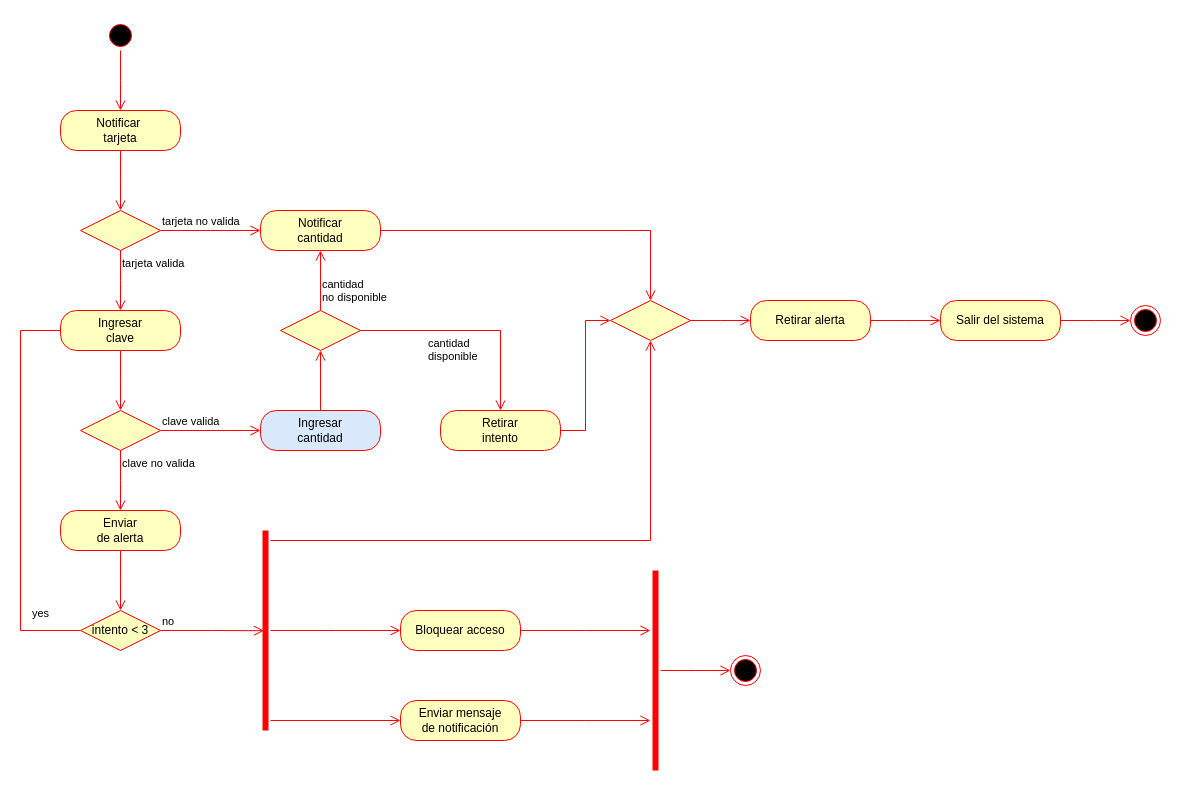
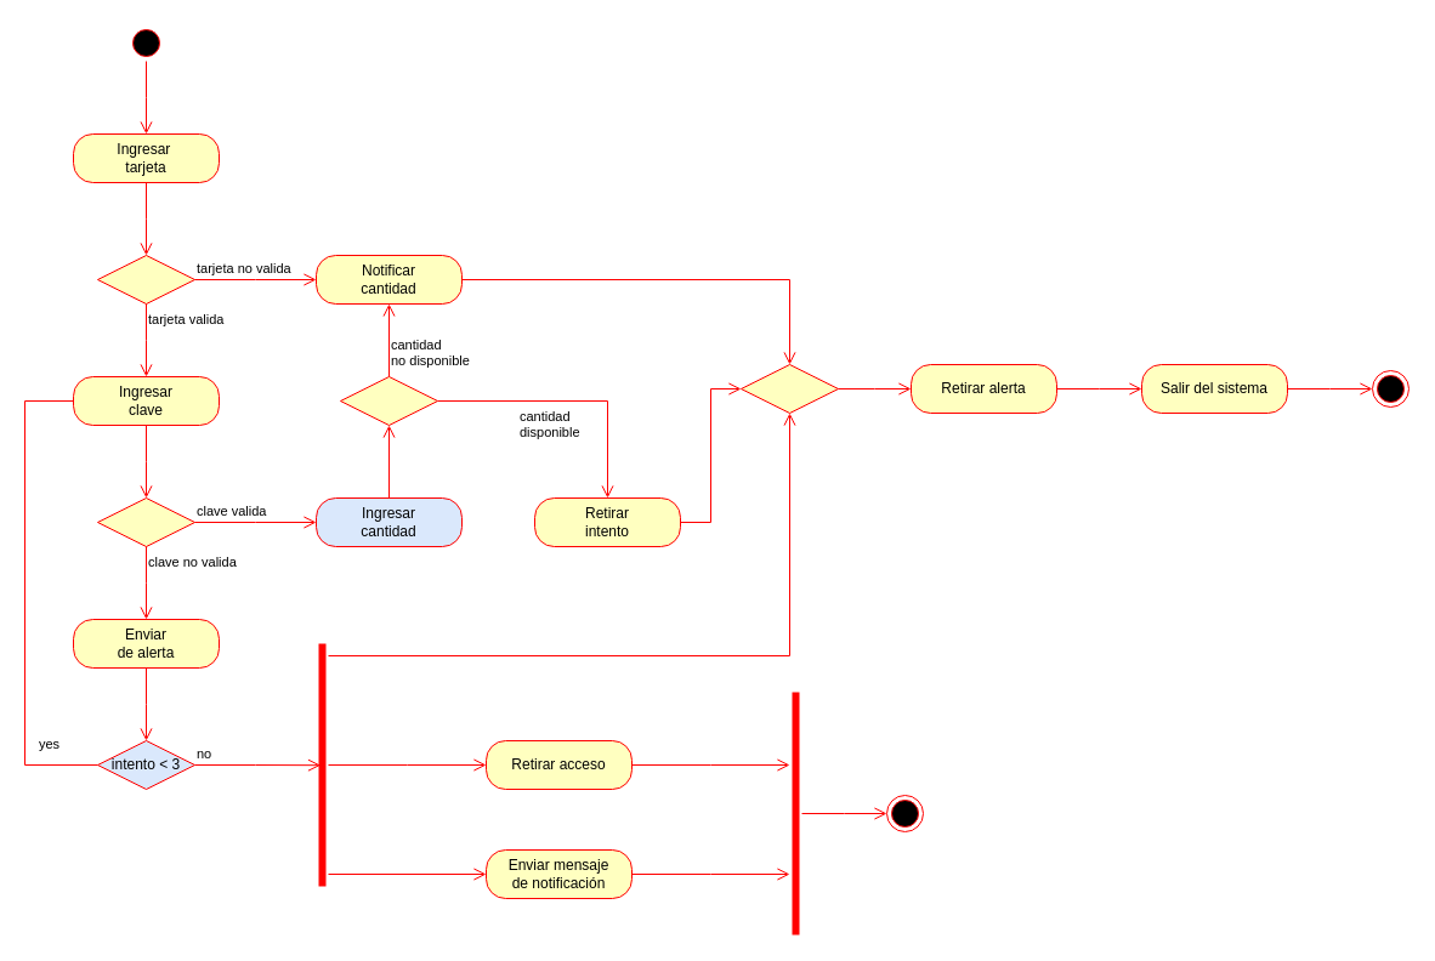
  <mxCell id="0" />
  <mxCell id="1" parent="0" />
  <mxCell id="2" value="" style="ellipse;html=1;shape=startState;fillColor=#000000;strokeColor=#ff0000;" vertex="1" parent="1"><mxGeometry x="105" y="20" width="30" height="30" as="geometry" /></mxCell>
  <mxCell id="3" value="" style="edgeStyle=orthogonalEdgeStyle;html=1;verticalAlign=bottom;endArrow=open;endSize=8;strokeColor=#ff0000;rounded=0;" edge="1" source="2" parent="1"><mxGeometry relative="1" as="geometry"><mxPoint x="120" y="110" as="targetPoint" /></mxGeometry></mxCell>
- <mxCell id="4" value="Notificar&amp;nbsp;&lt;br&gt;tarjeta" style="rounded=1;whiteSpace=wrap;html=1;arcSize=40;fontColor=#000000;fillColor=#ffffc0;strokeColor=#ff0000;" vertex="1" parent="1"><mxGeometry x="60" y="110" width="120" height="40" as="geometry" /></mxCell>
+ <mxCell id="4" value="Ingresar&amp;nbsp;&lt;br&gt;tarjeta" style="rounded=1;whiteSpace=wrap;html=1;arcSize=40;fontColor=#000000;fillColor=#ffffc0;strokeColor=#ff0000;" vertex="1" parent="1"><mxGeometry x="60" y="110" width="120" height="40" as="geometry" /></mxCell>
  <mxCell id="5" value="" style="edgeStyle=orthogonalEdgeStyle;html=1;verticalAlign=bottom;endArrow=open;endSize=8;strokeColor=#ff0000;rounded=0;" edge="1" source="4" parent="1"><mxGeometry relative="1" as="geometry"><mxPoint x="120" y="210" as="targetPoint" /></mxGeometry></mxCell>
  <mxCell id="6" value="" style="rhombus;whiteSpace=wrap;html=1;fillColor=#ffffc0;strokeColor=#ff0000;" vertex="1" parent="1"><mxGeometry x="80" y="210" width="80" height="40" as="geometry" /></mxCell>
  <mxCell id="7" value="tarjeta no valida" style="edgeStyle=orthogonalEdgeStyle;html=1;align=left;verticalAlign=bottom;endArrow=open;endSize=8;strokeColor=#ff0000;rounded=0;" edge="1" source="6" parent="1"><mxGeometry x="-1" relative="1" as="geometry"><mxPoint x="260" y="230" as="targetPoint" /></mxGeometry></mxCell>
  <mxCell id="8" value="tarjeta valida" style="edgeStyle=orthogonalEdgeStyle;html=1;align=left;verticalAlign=top;endArrow=open;endSize=8;strokeColor=#ff0000;rounded=0;" edge="1" source="6" parent="1"><mxGeometry x="-1" relative="1" as="geometry"><mxPoint x="120" y="310" as="targetPoint" /></mxGeometry></mxCell>
  <mxCell id="9" value="Ingresar&lt;br&gt;clave" style="rounded=1;whiteSpace=wrap;html=1;arcSize=40;fontColor=#000000;fillColor=#ffffc0;strokeColor=#ff0000;" vertex="1" parent="1"><mxGeometry x="60" y="310" width="120" height="40" as="geometry" /></mxCell>
  <mxCell id="10" value="" style="edgeStyle=orthogonalEdgeStyle;html=1;verticalAlign=bottom;endArrow=open;endSize=8;strokeColor=#ff0000;rounded=0;" edge="1" source="9" parent="1"><mxGeometry relative="1" as="geometry"><mxPoint x="120" y="410" as="targetPoint" /></mxGeometry></mxCell>
  <mxCell id="11" value="" style="rhombus;whiteSpace=wrap;html=1;fillColor=#ffffc0;strokeColor=#ff0000;" vertex="1" parent="1"><mxGeometry x="80" y="410" width="80" height="40" as="geometry" /></mxCell>
  <mxCell id="12" value="clave valida" style="edgeStyle=orthogonalEdgeStyle;html=1;align=left;verticalAlign=bottom;endArrow=open;endSize=8;strokeColor=#ff0000;rounded=0;" edge="1" source="11" parent="1"><mxGeometry x="-1" relative="1" as="geometry"><mxPoint x="260" y="430" as="targetPoint" /></mxGeometry></mxCell>
  <mxCell id="13" value="clave no valida" style="edgeStyle=orthogonalEdgeStyle;html=1;align=left;verticalAlign=top;endArrow=open;endSize=8;strokeColor=#ff0000;rounded=0;" edge="1" source="11" parent="1"><mxGeometry x="-1" relative="1" as="geometry"><mxPoint x="120" y="510" as="targetPoint" /></mxGeometry></mxCell>
  <mxCell id="14" value="Enviar&lt;br&gt;de alerta" style="rounded=1;whiteSpace=wrap;html=1;arcSize=40;fontColor=#000000;fillColor=#ffffc0;strokeColor=#ff0000;" vertex="1" parent="1"><mxGeometry x="60" y="510" width="120" height="40" as="geometry" /></mxCell>
  <mxCell id="15" value="" style="edgeStyle=orthogonalEdgeStyle;html=1;verticalAlign=bottom;endArrow=open;endSize=8;strokeColor=#ff0000;rounded=0;" edge="1" source="14" parent="1"><mxGeometry relative="1" as="geometry"><mxPoint x="120" y="610" as="targetPoint" /></mxGeometry></mxCell>
- <mxCell id="16" value="intento &amp;lt; 3" style="rhombus;whiteSpace=wrap;html=1;fillColor=#ffffc0;strokeColor=#ff0000;" vertex="1" parent="1"><mxGeometry x="80" y="610" width="80" height="40" as="geometry" /></mxCell>
+ <mxCell id="16" value="intento &amp;lt; 3" style="rhombus;whiteSpace=wrap;html=1;fillColor=#dae8fc;strokeColor=#ff0000;" vertex="1" parent="1"><mxGeometry x="80" y="610" width="80" height="40" as="geometry" /></mxCell>
  <mxCell id="17" value="no" style="edgeStyle=orthogonalEdgeStyle;html=1;align=left;verticalAlign=bottom;endArrow=open;endSize=8;strokeColor=#ff0000;rounded=0;entryX=0.501;entryY=0.644;entryDx=0;entryDy=0;entryPerimeter=0;" edge="1" source="16" parent="1" target="19"><mxGeometry x="-1" relative="1" as="geometry"><mxPoint x="260" y="630" as="targetPoint" /></mxGeometry></mxCell>
  <mxCell id="18" value="yes" style="edgeStyle=orthogonalEdgeStyle;html=1;align=left;verticalAlign=top;endArrow=none;endSize=8;strokeColor=#ff0000;rounded=0;entryX=0;entryY=0.5;entryDx=0;entryDy=0;" edge="1" source="16" parent="1" target="9"><mxGeometry x="-0.55" y="-10" relative="1" as="geometry"><mxPoint x="120" y="710" as="targetPoint" /><Array as="points"><mxPoint x="20" y="630" /><mxPoint x="20" y="330" /></Array><mxPoint as="offset" /></mxGeometry></mxCell>
  <mxCell id="19" value="" style="shape=line;html=1;strokeWidth=6;strokeColor=#ff0000;direction=south;" vertex="1" parent="1"><mxGeometry x="260" y="530" width="10" height="200" as="geometry" /></mxCell>
  <mxCell id="20" value="" style="edgeStyle=orthogonalEdgeStyle;html=1;verticalAlign=bottom;endArrow=open;endSize=8;strokeColor=#ff0000;rounded=0;" edge="1" source="19" parent="1"><mxGeometry relative="1" as="geometry"><mxPoint x="400" y="630" as="targetPoint" /></mxGeometry></mxCell>
  <mxCell id="21" value="" style="edgeStyle=orthogonalEdgeStyle;html=1;verticalAlign=bottom;endArrow=open;endSize=8;strokeColor=#ff0000;rounded=0;" edge="1" parent="1"><mxGeometry relative="1" as="geometry"><mxPoint x="400" y="720" as="targetPoint" /><mxPoint x="270" y="720" as="sourcePoint" /></mxGeometry></mxCell>
  <mxCell id="22" value="Enviar mensaje&lt;br&gt;de notificación" style="rounded=1;whiteSpace=wrap;html=1;arcSize=40;fontColor=#000000;fillColor=#ffffc0;strokeColor=#ff0000;" vertex="1" parent="1"><mxGeometry x="400" y="700" width="120" height="40" as="geometry" /></mxCell>
  <mxCell id="23" value="" style="edgeStyle=orthogonalEdgeStyle;html=1;verticalAlign=bottom;endArrow=open;endSize=8;strokeColor=#ff0000;rounded=0;" edge="1" source="22" parent="1"><mxGeometry relative="1" as="geometry"><mxPoint x="650" y="720" as="targetPoint" /></mxGeometry></mxCell>
- <mxCell id="24" value="Bloquear acceso" style="rounded=1;whiteSpace=wrap;html=1;arcSize=40;fontColor=#000000;fillColor=#ffffc0;strokeColor=#ff0000;" vertex="1" parent="1"><mxGeometry x="400" y="610" width="120" height="40" as="geometry" /></mxCell>
+ <mxCell id="24" value="Retirar acceso" style="rounded=1;whiteSpace=wrap;html=1;arcSize=40;fontColor=#000000;fillColor=#ffffc0;strokeColor=#ff0000;" vertex="1" parent="1"><mxGeometry x="400" y="610" width="120" height="40" as="geometry" /></mxCell>
  <mxCell id="25" value="" style="edgeStyle=orthogonalEdgeStyle;html=1;verticalAlign=bottom;endArrow=open;endSize=8;strokeColor=#ff0000;rounded=0;" edge="1" source="24" parent="1"><mxGeometry relative="1" as="geometry"><mxPoint x="650" y="630" as="targetPoint" /></mxGeometry></mxCell>
  <mxCell id="26" value="" style="ellipse;html=1;shape=endState;fillColor=#000000;strokeColor=#ff0000;" vertex="1" parent="1"><mxGeometry x="730" y="655" width="30" height="30" as="geometry" /></mxCell>
  <mxCell id="27" value="" style="edgeStyle=orthogonalEdgeStyle;html=1;verticalAlign=bottom;endArrow=open;endSize=8;strokeColor=#ff0000;rounded=0;entryX=0.5;entryY=1;entryDx=0;entryDy=0;" edge="1" parent="1" target="37"><mxGeometry relative="1" as="geometry"><mxPoint x="650" y="350" as="targetPoint" /><mxPoint x="270" y="540" as="sourcePoint" /><Array as="points"><mxPoint x="650" y="540" /></Array></mxGeometry></mxCell>
  <mxCell id="28" value="Retirar alerta" style="rounded=1;whiteSpace=wrap;html=1;arcSize=40;fontColor=#000000;fillColor=#ffffc0;strokeColor=#ff0000;" vertex="1" parent="1"><mxGeometry x="750" y="300" width="120" height="40" as="geometry" /></mxCell>
  <mxCell id="29" value="" style="edgeStyle=orthogonalEdgeStyle;html=1;verticalAlign=bottom;endArrow=open;endSize=8;strokeColor=#ff0000;rounded=0;" edge="1" source="28" parent="1"><mxGeometry relative="1" as="geometry"><mxPoint x="940" y="320" as="targetPoint" /></mxGeometry></mxCell>
  <mxCell id="30" value="" style="ellipse;html=1;shape=endState;fillColor=#000000;strokeColor=#ff0000;" vertex="1" parent="1"><mxGeometry x="1130" y="305" width="30" height="30" as="geometry" /></mxCell>
  <mxCell id="31" value="" style="shape=line;html=1;strokeWidth=6;strokeColor=#ff0000;direction=south;" vertex="1" parent="1"><mxGeometry x="650" y="570" width="10" height="200" as="geometry" /></mxCell>
  <mxCell id="32" value="" style="edgeStyle=orthogonalEdgeStyle;html=1;verticalAlign=bottom;endArrow=open;endSize=8;strokeColor=#ff0000;rounded=0;" edge="1" source="31" parent="1"><mxGeometry relative="1" as="geometry"><mxPoint x="730" y="670" as="targetPoint" /></mxGeometry></mxCell>
  <mxCell id="33" value="Notificar&lt;br&gt;cantidad" style="rounded=1;whiteSpace=wrap;html=1;arcSize=40;fontColor=#000000;fillColor=#ffffc0;strokeColor=#ff0000;" vertex="1" parent="1"><mxGeometry x="260" y="210" width="120" height="40" as="geometry" /></mxCell>
  <mxCell id="34" value="" style="edgeStyle=orthogonalEdgeStyle;html=1;verticalAlign=bottom;endArrow=open;endSize=8;strokeColor=#ff0000;rounded=0;entryX=0.5;entryY=0;entryDx=0;entryDy=0;exitX=1;exitY=0.5;exitDx=0;exitDy=0;" edge="1" source="33" parent="1" target="37"><mxGeometry relative="1" as="geometry"><mxPoint x="670" y="230" as="targetPoint" /><mxPoint x="560" y="230" as="sourcePoint" /></mxGeometry></mxCell>
  <mxCell id="35" value="Retirar&lt;br&gt;intento" style="rounded=1;whiteSpace=wrap;html=1;arcSize=40;fontColor=#000000;fillColor=#ffffc0;strokeColor=#ff0000;" vertex="1" parent="1"><mxGeometry x="440" y="410" width="120" height="40" as="geometry" /></mxCell>
  <mxCell id="36" value="" style="edgeStyle=orthogonalEdgeStyle;html=1;verticalAlign=bottom;endArrow=open;endSize=8;strokeColor=#ff0000;rounded=0;entryX=0;entryY=0.5;entryDx=0;entryDy=0;" edge="1" source="35" parent="1" target="37"><mxGeometry relative="1" as="geometry"><mxPoint x="520" y="470" as="targetPoint" /></mxGeometry></mxCell>
  <mxCell id="37" value="" style="rhombus;whiteSpace=wrap;html=1;fillColor=#ffffc0;strokeColor=#ff0000;" vertex="1" parent="1"><mxGeometry x="610" y="300" width="80" height="40" as="geometry" /></mxCell>
  <mxCell id="38" value="" style="edgeStyle=orthogonalEdgeStyle;html=1;align=left;verticalAlign=bottom;endArrow=open;endSize=8;strokeColor=#ff0000;rounded=0;" edge="1" source="37" parent="1"><mxGeometry x="-1" relative="1" as="geometry"><mxPoint x="750" y="320" as="targetPoint" /></mxGeometry></mxCell>
  <mxCell id="39" value="Ingresar&lt;br&gt;cantidad" style="rounded=1;whiteSpace=wrap;html=1;arcSize=40;fontColor=#000000;fillColor=#dae8fc;strokeColor=#ff0000;" vertex="1" parent="1"><mxGeometry x="260" y="410" width="120" height="40" as="geometry" /></mxCell>
  <mxCell id="40" value="" style="edgeStyle=orthogonalEdgeStyle;html=1;verticalAlign=bottom;endArrow=open;endSize=8;strokeColor=#ff0000;rounded=0;entryX=0.5;entryY=1;entryDx=0;entryDy=0;" edge="1" source="39" parent="1" target="41"><mxGeometry relative="1" as="geometry"><mxPoint x="440" y="430" as="targetPoint" /></mxGeometry></mxCell>
  <mxCell id="41" value="" style="rhombus;whiteSpace=wrap;html=1;fillColor=#ffffc0;strokeColor=#ff0000;" vertex="1" parent="1"><mxGeometry x="280" y="310" width="80" height="40" as="geometry" /></mxCell>
  <mxCell id="42" value="cantidad &lt;br&gt;no disponible" style="edgeStyle=orthogonalEdgeStyle;html=1;align=left;verticalAlign=bottom;endArrow=open;endSize=8;strokeColor=#ff0000;rounded=0;entryX=0.5;entryY=1;entryDx=0;entryDy=0;" edge="1" source="41" parent="1" target="33"><mxGeometry x="-0.882" relative="1" as="geometry"><mxPoint x="490" y="355" as="targetPoint" /><mxPoint as="offset" /></mxGeometry></mxCell>
  <mxCell id="43" value="cantidad&lt;br&gt;disponible" style="edgeStyle=orthogonalEdgeStyle;html=1;align=left;verticalAlign=top;endArrow=open;endSize=8;strokeColor=#ff0000;rounded=0;" edge="1" source="41" parent="1"><mxGeometry x="-0.4" relative="1" as="geometry"><mxPoint x="500" y="410" as="targetPoint" /><Array as="points"><mxPoint x="500" y="330" /></Array><mxPoint as="offset" /></mxGeometry></mxCell>
  <mxCell id="44" value="Salir del sistema" style="rounded=1;whiteSpace=wrap;html=1;arcSize=40;fontColor=#000000;fillColor=#ffffc0;strokeColor=#ff0000;" vertex="1" parent="1"><mxGeometry x="940" y="300" width="120" height="40" as="geometry" /></mxCell>
  <mxCell id="45" value="" style="edgeStyle=orthogonalEdgeStyle;html=1;verticalAlign=bottom;endArrow=open;endSize=8;strokeColor=#ff0000;rounded=0;" edge="1" parent="1" source="44"><mxGeometry relative="1" as="geometry"><mxPoint x="1130" y="320" as="targetPoint" /></mxGeometry></mxCell>
